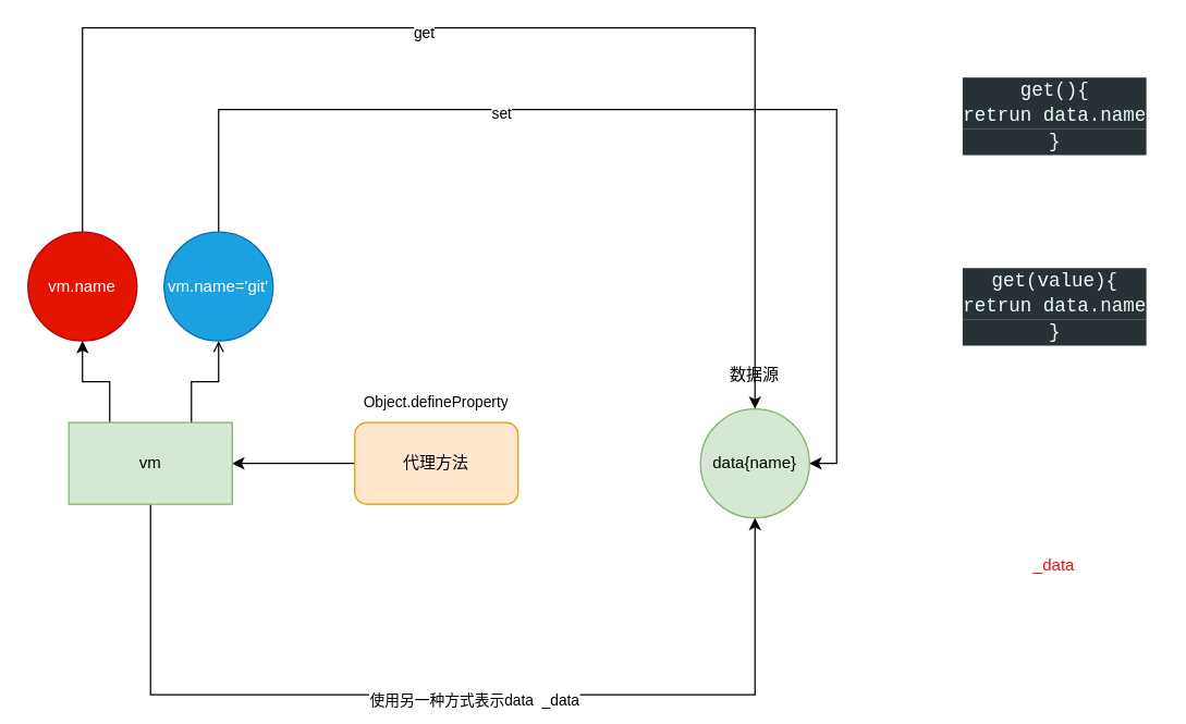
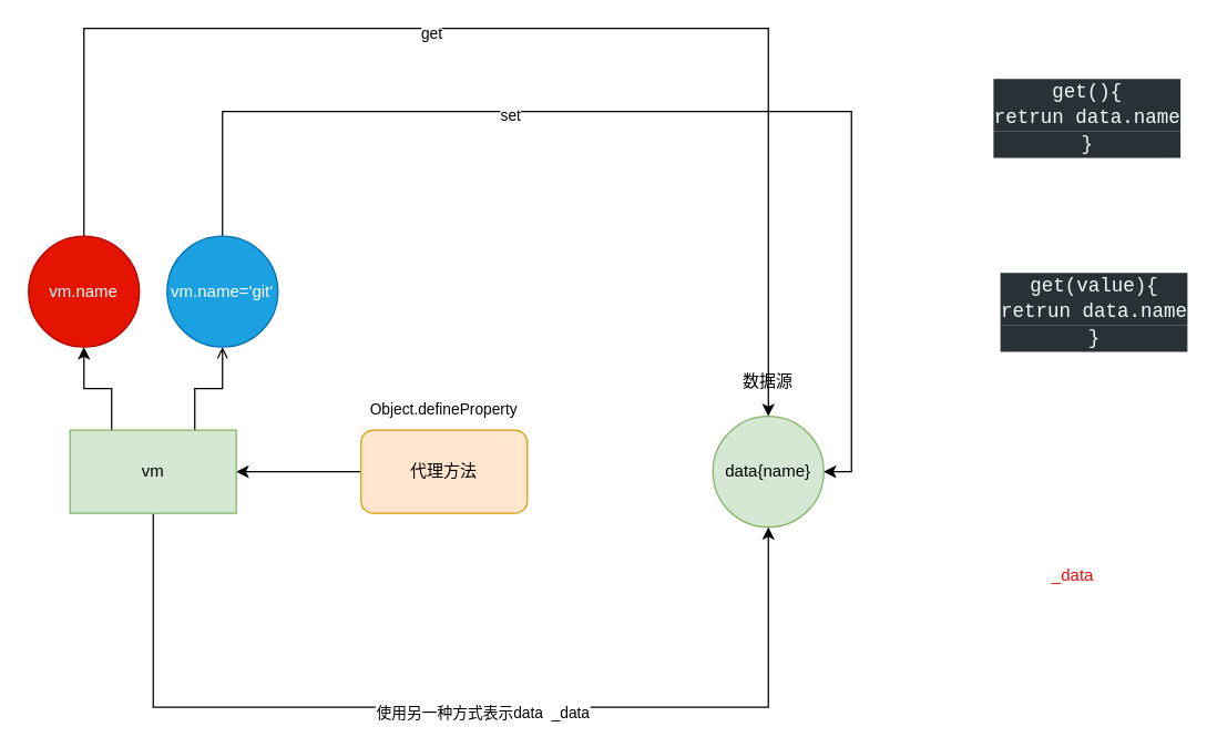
  <mxCell id="0" />
  <mxCell id="1" parent="0" />
  <mxCell id="2" value="data{name}" style="ellipse;whiteSpace=wrap;html=1;aspect=fixed;fillColor=#d5e8d4;strokeColor=#82b366;" parent="1" vertex="1"><mxGeometry x="514" y="300" width="80" height="80" as="geometry" /></mxCell>
  <mxCell id="3" value="数据源" style="text;html=1;strokeColor=none;fillColor=none;align=center;verticalAlign=middle;whiteSpace=wrap;rounded=0;" parent="1" vertex="1"><mxGeometry x="524" y="260" width="60" height="30" as="geometry" /></mxCell>
  <mxCell id="4" style="edgeStyle=orthogonalEdgeStyle;rounded=0;orthogonalLoop=1;jettySize=auto;html=1;exitX=0;exitY=0.5;exitDx=0;exitDy=0;" parent="1" source="5" target="11" edge="1"><mxGeometry relative="1" as="geometry"><mxPoint x="180" y="340" as="targetPoint" /></mxGeometry></mxCell>
  <mxCell id="5" value="代理方法" style="rounded=1;whiteSpace=wrap;html=1;fillColor=#ffe6cc;strokeColor=#d79b00;" parent="1" vertex="1"><mxGeometry x="260" y="310" width="120" height="60" as="geometry" /></mxCell>
  <mxCell id="6" value="&lt;span style=&quot;font-size: 11px; background-color: rgb(255, 255, 255);&quot;&gt;Object.defineProperty&lt;/span&gt;" style="text;html=1;strokeColor=none;fillColor=none;align=center;verticalAlign=middle;whiteSpace=wrap;rounded=0;" parent="1" vertex="1"><mxGeometry x="290" y="280" width="60" height="30" as="geometry" /></mxCell>
  <mxCell id="7" style="edgeStyle=orthogonalEdgeStyle;rounded=0;orthogonalLoop=1;jettySize=auto;html=1;exitX=0.5;exitY=1;exitDx=0;exitDy=0;entryX=0.5;entryY=1;entryDx=0;entryDy=0;" parent="1" source="11" target="2" edge="1"><mxGeometry relative="1" as="geometry"><Array as="points"><mxPoint x="110" y="510" /><mxPoint x="554" y="510" /></Array></mxGeometry></mxCell>
  <mxCell id="8" value="使用另一种方式表示data&amp;nbsp; _data" style="edgeLabel;html=1;align=center;verticalAlign=middle;resizable=0;points=[];" parent="7" vertex="1" connectable="0"><mxGeometry x="0.055" y="-3" relative="1" as="geometry"><mxPoint as="offset" /></mxGeometry></mxCell>
  <mxCell id="9" style="edgeStyle=orthogonalEdgeStyle;rounded=0;orthogonalLoop=1;jettySize=auto;html=1;exitX=0.25;exitY=0;exitDx=0;exitDy=0;" parent="1" source="11" target="14" edge="1"><mxGeometry relative="1" as="geometry"><mxPoint x="80" y="260" as="targetPoint" /></mxGeometry></mxCell>
  <mxCell id="10" style="edgeStyle=orthogonalEdgeStyle;rounded=0;orthogonalLoop=1;jettySize=auto;html=1;exitX=0.75;exitY=0;exitDx=0;exitDy=0;endArrow=open;" parent="1" source="11" target="17" edge="1"><mxGeometry relative="1" as="geometry" /></mxCell>
  <mxCell id="11" value="vm" style="rounded=0;whiteSpace=wrap;html=1;fillColor=#d5e8d4;strokeColor=#82b366;" parent="1" vertex="1"><mxGeometry x="50" y="310" width="120" height="60" as="geometry" /></mxCell>
  <mxCell id="12" style="edgeStyle=orthogonalEdgeStyle;rounded=0;orthogonalLoop=1;jettySize=auto;html=1;exitX=0.5;exitY=0;exitDx=0;exitDy=0;" parent="1" source="14" target="2" edge="1"><mxGeometry relative="1" as="geometry"><Array as="points"><mxPoint x="60" y="20" /><mxPoint x="554" y="20" /></Array></mxGeometry></mxCell>
  <mxCell id="13" value="get" style="edgeLabel;html=1;align=center;verticalAlign=middle;resizable=0;points=[];" parent="12" vertex="1" connectable="0"><mxGeometry x="-0.134" y="-3" relative="1" as="geometry"><mxPoint as="offset" /></mxGeometry></mxCell>
  <mxCell id="14" value="vm.name" style="ellipse;whiteSpace=wrap;html=1;aspect=fixed;fillColor=#e51400;fontColor=#ffffff;strokeColor=#B20000;" parent="1" vertex="1"><mxGeometry x="20" y="170" width="80" height="80" as="geometry" /></mxCell>
  <mxCell id="15" style="edgeStyle=orthogonalEdgeStyle;rounded=0;orthogonalLoop=1;jettySize=auto;html=1;exitX=0.5;exitY=0;exitDx=0;exitDy=0;entryX=1;entryY=0.5;entryDx=0;entryDy=0;" parent="1" source="17" target="2" edge="1"><mxGeometry relative="1" as="geometry"><Array as="points"><mxPoint x="160" y="80" /><mxPoint x="614" y="80" /><mxPoint x="614" y="340" /></Array></mxGeometry></mxCell>
  <mxCell id="16" value="set" style="edgeLabel;html=1;align=center;verticalAlign=middle;resizable=0;points=[];" parent="15" vertex="1" connectable="0"><mxGeometry x="-0.28" y="-2" relative="1" as="geometry"><mxPoint as="offset" /></mxGeometry></mxCell>
  <mxCell id="17" value="vm.name='git'" style="ellipse;whiteSpace=wrap;html=1;aspect=fixed;fillColor=#1ba1e2;fontColor=#ffffff;strokeColor=#006EAF;" parent="1" vertex="1"><mxGeometry x="120" y="170" width="80" height="80" as="geometry" /></mxCell>
- <mxCell id="18" value="&lt;div style=&quot;color: rgb(242, 255, 252); background-color: rgb(39, 49, 54); font-family: Consolas, &amp;quot;Courier New&amp;quot;, monospace; font-size: 14px; line-height: 19px;&quot;&gt;get(){&lt;/div&gt;&lt;div style=&quot;color: rgb(242, 255, 252); background-color: rgb(39, 49, 54); font-family: Consolas, &amp;quot;Courier New&amp;quot;, monospace; font-size: 14px; line-height: 19px;&quot;&gt;retrun data.name&lt;/div&gt;&lt;div style=&quot;color: rgb(242, 255, 252); background-color: rgb(39, 49, 54); font-family: Consolas, &amp;quot;Courier New&amp;quot;, monospace; font-size: 14px; line-height: 19px;&quot;&gt;}&lt;br&gt;&lt;/div&gt;" style="text;html=1;align=center;verticalAlign=middle;resizable=0;points=[];autosize=1;strokeColor=none;fillColor=none;" parent="1" vertex="1"><mxGeometry x="699" y="50" width="150" height="70" as="geometry" /></mxCell>
- <mxCell id="19" value="&lt;div style=&quot;color: rgb(242, 255, 252); background-color: rgb(39, 49, 54); font-family: Consolas, &amp;quot;Courier New&amp;quot;, monospace; font-size: 14px; line-height: 19px;&quot;&gt;get(value){&lt;/div&gt;&lt;div style=&quot;color: rgb(242, 255, 252); background-color: rgb(39, 49, 54); font-family: Consolas, &amp;quot;Courier New&amp;quot;, monospace; font-size: 14px; line-height: 19px;&quot;&gt;retrun data.name&lt;/div&gt;&lt;div style=&quot;color: rgb(242, 255, 252); background-color: rgb(39, 49, 54); font-family: Consolas, &amp;quot;Courier New&amp;quot;, monospace; font-size: 14px; line-height: 19px;&quot;&gt;}&lt;br&gt;&lt;/div&gt;" style="text;html=1;align=center;verticalAlign=middle;resizable=0;points=[];autosize=1;strokeColor=none;fillColor=none;" parent="1" vertex="1"><mxGeometry x="699" y="190" width="150" height="70" as="geometry" /></mxCell>
+ <mxCell id="18" value="&lt;div style=&quot;color: rgb(242, 255, 252); background-color: rgb(39, 49, 54); font-family: Consolas, &amp;quot;Courier New&amp;quot;, monospace; font-size: 14px; line-height: 19px;&quot;&gt;get(){&lt;/div&gt;&lt;div style=&quot;color: rgb(242, 255, 252); background-color: rgb(39, 49, 54); font-family: Consolas, &amp;quot;Courier New&amp;quot;, monospace; font-size: 14px; line-height: 19px;&quot;&gt;retrun data.name&lt;/div&gt;&lt;div style=&quot;color: rgb(242, 255, 252); background-color: rgb(39, 49, 54); font-family: Consolas, &amp;quot;Courier New&amp;quot;, monospace; font-size: 14px; line-height: 19px;&quot;&gt;}&lt;br&gt;&lt;/div&gt;" style="text;html=1;align=center;verticalAlign=middle;resizable=0;points=[];autosize=1;strokeColor=none;fillColor=none;" parent="1" vertex="1"><mxGeometry x="709" y="50" width="150" height="70" as="geometry" /></mxCell>
+ <mxCell id="19" value="&lt;div style=&quot;color: rgb(242, 255, 252); background-color: rgb(39, 49, 54); font-family: Consolas, &amp;quot;Courier New&amp;quot;, monospace; font-size: 14px; line-height: 19px;&quot;&gt;get(value){&lt;/div&gt;&lt;div style=&quot;color: rgb(242, 255, 252); background-color: rgb(39, 49, 54); font-family: Consolas, &amp;quot;Courier New&amp;quot;, monospace; font-size: 14px; line-height: 19px;&quot;&gt;retrun data.name&lt;/div&gt;&lt;div style=&quot;color: rgb(242, 255, 252); background-color: rgb(39, 49, 54); font-family: Consolas, &amp;quot;Courier New&amp;quot;, monospace; font-size: 14px; line-height: 19px;&quot;&gt;}&lt;br&gt;&lt;/div&gt;" style="text;html=1;align=center;verticalAlign=middle;resizable=0;points=[];autosize=1;strokeColor=none;fillColor=none;" parent="1" vertex="1"><mxGeometry x="714" y="190" width="150" height="70" as="geometry" /></mxCell>
  <mxCell id="20" value="_data" style="text;html=1;strokeColor=none;fillColor=none;align=center;verticalAlign=middle;whiteSpace=wrap;rounded=0;fontColor=#ec0909;" parent="1" vertex="1"><mxGeometry x="744" y="400" width="60" height="30" as="geometry" /></mxCell>
